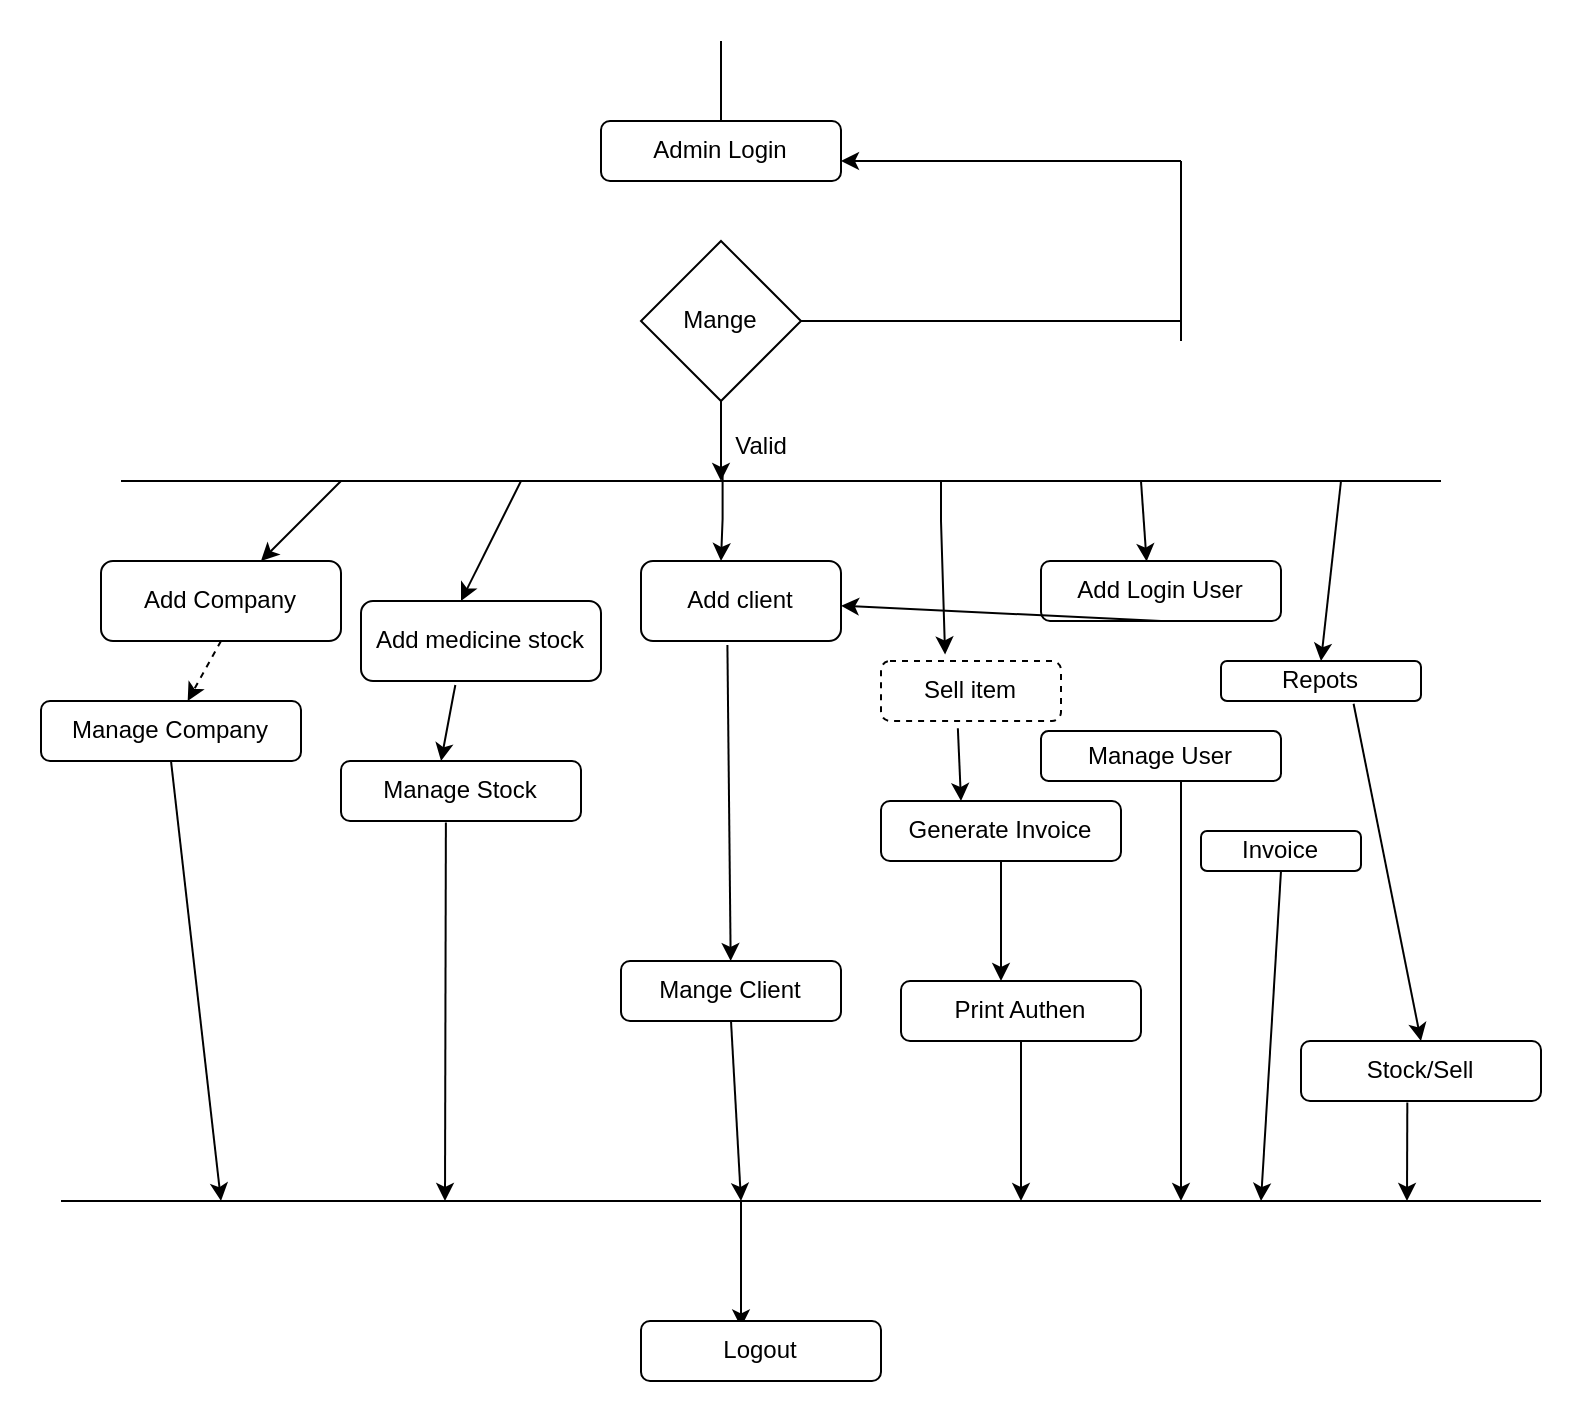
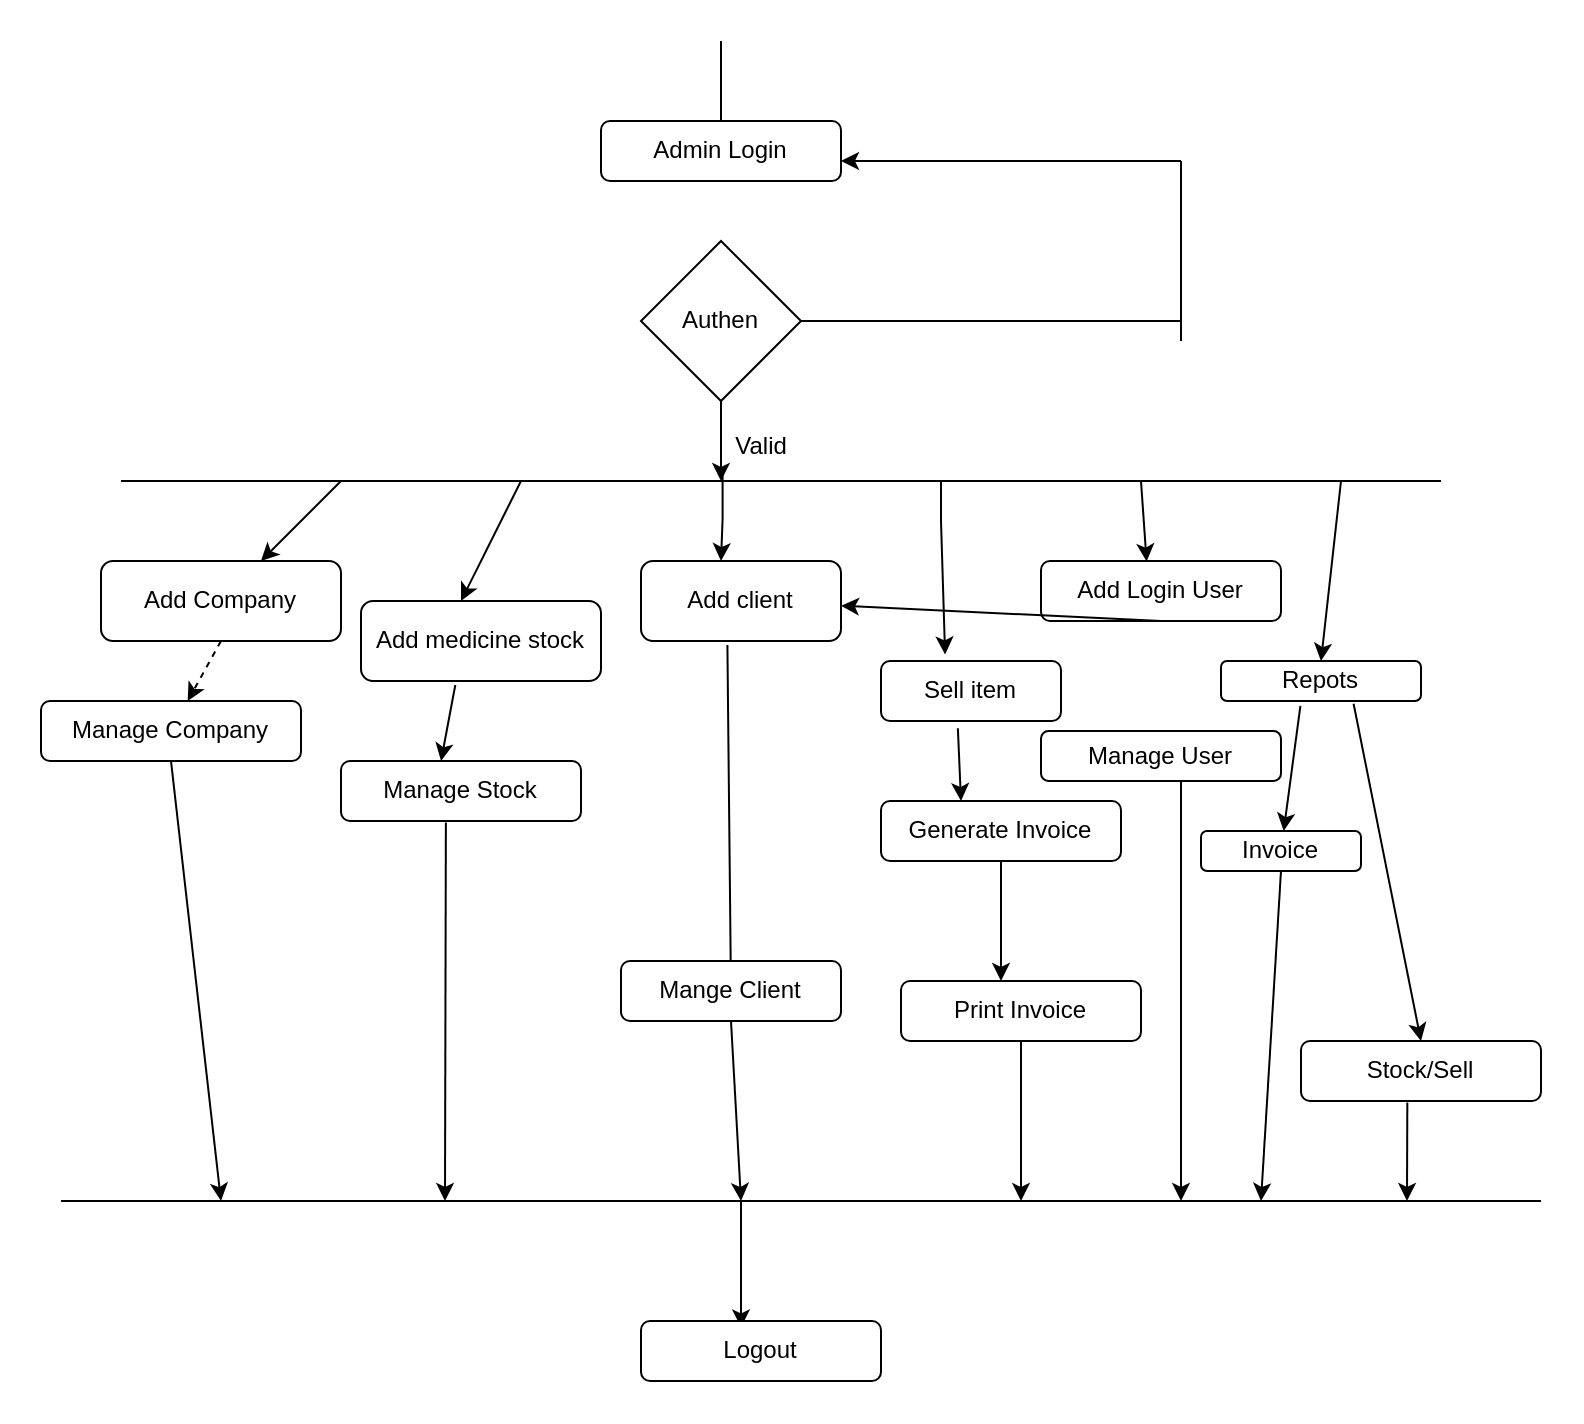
  <mxCell id="0" />
  <mxCell id="1" parent="0" />
  <mxCell id="2" value="Admin Login" style="rounded=1;whiteSpace=wrap;html=1;" vertex="1" parent="1"><mxGeometry x="300" y="60" width="120" height="30" as="geometry" /></mxCell>
  <mxCell id="3" value="" style="endArrow=none;html=1;rounded=0;exitX=0.5;exitY=0;exitDx=0;exitDy=0;" edge="1" parent="1" source="2"><mxGeometry width="50" height="50" relative="1" as="geometry"><mxPoint x="340" y="220" as="sourcePoint" /><mxPoint x="360" y="20" as="targetPoint" /></mxGeometry></mxCell>
- <mxCell id="4" value="Mange" style="rhombus;whiteSpace=wrap;html=1;" vertex="1" parent="1"><mxGeometry x="320" y="120" width="80" height="80" as="geometry" /></mxCell>
+ <mxCell id="4" value="Authen" style="rhombus;whiteSpace=wrap;html=1;" vertex="1" parent="1"><mxGeometry x="320" y="120" width="80" height="80" as="geometry" /></mxCell>
  <mxCell id="5" value="" style="endArrow=classic;html=1;rounded=0;exitX=0.5;exitY=1;exitDx=0;exitDy=0;" edge="1" parent="1" source="4"><mxGeometry width="50" height="50" relative="1" as="geometry"><mxPoint x="340" y="230" as="sourcePoint" /><mxPoint x="360" y="240" as="targetPoint" /></mxGeometry></mxCell>
  <mxCell id="6" value="" style="endArrow=none;html=1;rounded=0;" edge="1" parent="1"><mxGeometry width="50" height="50" relative="1" as="geometry"><mxPoint x="60" y="240" as="sourcePoint" /><mxPoint x="720" y="240" as="targetPoint" /></mxGeometry></mxCell>
  <mxCell id="7" value="" style="endArrow=none;html=1;rounded=0;exitX=1;exitY=0.5;exitDx=0;exitDy=0;" edge="1" parent="1" source="4"><mxGeometry width="50" height="50" relative="1" as="geometry"><mxPoint x="410" y="160" as="sourcePoint" /><mxPoint x="590" y="160" as="targetPoint" /></mxGeometry></mxCell>
  <mxCell id="8" value="" style="endArrow=none;html=1;rounded=0;" edge="1" parent="1"><mxGeometry width="50" height="50" relative="1" as="geometry"><mxPoint x="590" y="170" as="sourcePoint" /><mxPoint x="590" y="80" as="targetPoint" /></mxGeometry></mxCell>
  <mxCell id="9" value="" style="endArrow=classic;html=1;rounded=0;" edge="1" parent="1"><mxGeometry width="50" height="50" relative="1" as="geometry"><mxPoint x="590" y="80" as="sourcePoint" /><mxPoint x="420" y="80" as="targetPoint" /></mxGeometry></mxCell>
  <mxCell id="10" value="Valid" style="text;html=1;align=center;verticalAlign=middle;resizable=0;points=[];autosize=1;strokeColor=none;fillColor=none;" vertex="1" parent="1"><mxGeometry x="355" y="208" width="50" height="30" as="geometry" /></mxCell>
  <mxCell id="11" value="" style="endArrow=classic;html=1;rounded=0;" edge="1" parent="1" target="12"><mxGeometry width="50" height="50" relative="1" as="geometry"><mxPoint x="170" y="240" as="sourcePoint" /><mxPoint x="120" y="300" as="targetPoint" /></mxGeometry></mxCell>
  <mxCell id="12" value="Add Company" style="rounded=1;whiteSpace=wrap;html=1;" vertex="1" parent="1"><mxGeometry x="50" y="280" width="120" height="40" as="geometry" /></mxCell>
  <mxCell id="13" value="" style="endArrow=classic;html=1;rounded=0;" edge="1" parent="1"><mxGeometry width="50" height="50" relative="1" as="geometry"><mxPoint x="260" y="240" as="sourcePoint" /><mxPoint x="230" y="300" as="targetPoint" /><Array as="points"><mxPoint x="230" y="300" /></Array></mxGeometry></mxCell>
- <mxCell id="14" value="Sell item" style="rounded=1;whiteSpace=wrap;html=1;dashed=1;" vertex="1" parent="1"><mxGeometry x="440" y="330" width="90" height="30" as="geometry" /></mxCell>
+ <mxCell id="14" value="Sell item" style="rounded=1;whiteSpace=wrap;html=1;" vertex="1" parent="1"><mxGeometry x="440" y="330" width="90" height="30" as="geometry" /></mxCell>
  <mxCell id="15" style="edgeStyle=orthogonalEdgeStyle;rounded=0;orthogonalLoop=1;jettySize=auto;html=1;exitX=0.116;exitY=0.973;exitDx=0;exitDy=0;exitPerimeter=0;" edge="1" parent="1" source="10"><mxGeometry relative="1" as="geometry"><mxPoint x="360" y="280" as="targetPoint" /><mxPoint x="390" y="250" as="sourcePoint" /></mxGeometry></mxCell>
  <mxCell id="16" value="Add client" style="rounded=1;whiteSpace=wrap;html=1;" vertex="1" parent="1"><mxGeometry x="320" y="280" width="100" height="40" as="geometry" /></mxCell>
  <mxCell id="17" value="Add medicine stock" style="rounded=1;whiteSpace=wrap;html=1;" vertex="1" parent="1"><mxGeometry x="180" y="300" width="120" height="40" as="geometry" /></mxCell>
  <mxCell id="18" value="" style="endArrow=classic;html=1;rounded=0;entryX=0.356;entryY=-0.11;entryDx=0;entryDy=0;entryPerimeter=0;" edge="1" parent="1" target="14"><mxGeometry width="50" height="50" relative="1" as="geometry"><mxPoint x="490" y="240" as="sourcePoint" /><mxPoint x="380" y="260" as="targetPoint" /><Array as="points"><mxPoint x="470" y="240" /><mxPoint x="470" y="260" /></Array></mxGeometry></mxCell>
  <mxCell id="19" value="Add Login User" style="rounded=1;whiteSpace=wrap;html=1;" vertex="1" parent="1"><mxGeometry x="520" y="280" width="120" height="30" as="geometry" /></mxCell>
  <mxCell id="20" value="" style="endArrow=classic;html=1;rounded=0;entryX=0.44;entryY=0.01;entryDx=0;entryDy=0;entryPerimeter=0;" edge="1" parent="1" target="19"><mxGeometry width="50" height="50" relative="1" as="geometry"><mxPoint x="570" y="240" as="sourcePoint" /><mxPoint x="610" y="230" as="targetPoint" /></mxGeometry></mxCell>
  <mxCell id="21" value="Repots" style="rounded=1;whiteSpace=wrap;html=1;" vertex="1" parent="1"><mxGeometry x="610" y="330" width="100" height="20" as="geometry" /></mxCell>
  <mxCell id="22" value="" style="endArrow=classic;html=1;rounded=0;entryX=0.5;entryY=0;entryDx=0;entryDy=0;" edge="1" parent="1" target="21"><mxGeometry width="50" height="50" relative="1" as="geometry"><mxPoint x="670" y="240" as="sourcePoint" /><mxPoint x="380" y="260" as="targetPoint" /></mxGeometry></mxCell>
  <mxCell id="23" value="" style="endArrow=classic;html=1;rounded=0;exitX=0.5;exitY=1;exitDx=0;exitDy=0;dashed=1;" edge="1" parent="1" source="12" target="24"><mxGeometry width="50" height="50" relative="1" as="geometry"><mxPoint x="330" y="400" as="sourcePoint" /><mxPoint x="110" y="380" as="targetPoint" /></mxGeometry></mxCell>
  <mxCell id="24" value="Manage Company" style="rounded=1;whiteSpace=wrap;html=1;" vertex="1" parent="1"><mxGeometry x="20" y="350" width="130" height="30" as="geometry" /></mxCell>
  <mxCell id="25" value="" style="endArrow=classic;html=1;rounded=0;exitX=0.393;exitY=1.05;exitDx=0;exitDy=0;exitPerimeter=0;" edge="1" parent="1" source="17"><mxGeometry width="50" height="50" relative="1" as="geometry"><mxPoint x="320" y="350" as="sourcePoint" /><mxPoint x="220" y="380" as="targetPoint" /></mxGeometry></mxCell>
  <mxCell id="26" value="Manage Stock" style="rounded=1;whiteSpace=wrap;html=1;" vertex="1" parent="1"><mxGeometry x="170" y="380" width="120" height="30" as="geometry" /></mxCell>
- <mxCell id="27" value="" style="endArrow=classic;html=1;rounded=0;exitX=0.432;exitY=1.05;exitDx=0;exitDy=0;exitPerimeter=0;" edge="1" parent="1" source="16" target="28"><mxGeometry width="50" height="50" relative="1" as="geometry"><mxPoint x="320" y="360" as="sourcePoint" /><mxPoint x="360" y="400" as="targetPoint" /></mxGeometry></mxCell>
+ <mxCell id="27" value="" style="endArrow=none;html=1;rounded=0;exitX=0.432;exitY=1.05;exitDx=0;exitDy=0;exitPerimeter=0;" edge="1" parent="1" source="16" target="28"><mxGeometry width="50" height="50" relative="1" as="geometry"><mxPoint x="320" y="360" as="sourcePoint" /><mxPoint x="360" y="400" as="targetPoint" /></mxGeometry></mxCell>
  <mxCell id="28" value="Mange Client" style="rounded=1;whiteSpace=wrap;html=1;" vertex="1" parent="1"><mxGeometry x="310" y="480" width="110" height="30" as="geometry" /></mxCell>
  <mxCell id="29" value="" style="endArrow=classic;html=1;rounded=0;exitX=0.427;exitY=1.12;exitDx=0;exitDy=0;exitPerimeter=0;" edge="1" parent="1" source="14"><mxGeometry width="50" height="50" relative="1" as="geometry"><mxPoint x="320" y="310" as="sourcePoint" /><mxPoint x="480" y="400" as="targetPoint" /></mxGeometry></mxCell>
  <mxCell id="30" value="Generate Invoice" style="rounded=1;whiteSpace=wrap;html=1;" vertex="1" parent="1"><mxGeometry x="440" y="400" width="120" height="30" as="geometry" /></mxCell>
  <mxCell id="31" value="" style="endArrow=classic;html=1;rounded=0;exitX=0.5;exitY=1;exitDx=0;exitDy=0;" edge="1" parent="1" source="30"><mxGeometry width="50" height="50" relative="1" as="geometry"><mxPoint x="310" y="450" as="sourcePoint" /><mxPoint x="500" y="490" as="targetPoint" /></mxGeometry></mxCell>
- <mxCell id="32" value="Print Authen" style="rounded=1;whiteSpace=wrap;html=1;" vertex="1" parent="1"><mxGeometry x="450" y="490" width="120" height="30" as="geometry" /></mxCell>
+ <mxCell id="32" value="Print Invoice" style="rounded=1;whiteSpace=wrap;html=1;" vertex="1" parent="1"><mxGeometry x="450" y="490" width="120" height="30" as="geometry" /></mxCell>
  <mxCell id="33" value="" style="endArrow=classic;html=1;rounded=0;exitX=0.5;exitY=1;exitDx=0;exitDy=0;" edge="1" parent="1" source="24"><mxGeometry width="50" height="50" relative="1" as="geometry"><mxPoint x="310" y="390" as="sourcePoint" /><mxPoint x="110" y="600" as="targetPoint" /></mxGeometry></mxCell>
  <mxCell id="34" value="" style="endArrow=classic;html=1;rounded=0;exitX=0.437;exitY=1.027;exitDx=0;exitDy=0;exitPerimeter=0;" edge="1" parent="1" source="26"><mxGeometry width="50" height="50" relative="1" as="geometry"><mxPoint x="340" y="390" as="sourcePoint" /><mxPoint x="222" y="600" as="targetPoint" /></mxGeometry></mxCell>
  <mxCell id="35" value="" style="endArrow=classic;html=1;rounded=0;exitX=0.5;exitY=1;exitDx=0;exitDy=0;" edge="1" parent="1" source="28"><mxGeometry width="50" height="50" relative="1" as="geometry"><mxPoint x="340" y="480" as="sourcePoint" /><mxPoint x="370" y="600" as="targetPoint" /></mxGeometry></mxCell>
  <mxCell id="36" value="" style="endArrow=classic;html=1;rounded=0;exitX=0.5;exitY=1;exitDx=0;exitDy=0;" edge="1" parent="1" source="19" target="16"><mxGeometry width="50" height="50" relative="1" as="geometry"><mxPoint x="340" y="480" as="sourcePoint" /><mxPoint x="580" y="370" as="targetPoint" /></mxGeometry></mxCell>
  <mxCell id="37" value="" style="endArrow=classic;html=1;rounded=0;exitX=0.5;exitY=1;exitDx=0;exitDy=0;" edge="1" parent="1" source="32"><mxGeometry width="50" height="50" relative="1" as="geometry"><mxPoint x="340" y="480" as="sourcePoint" /><mxPoint x="510" y="600" as="targetPoint" /></mxGeometry></mxCell>
  <mxCell id="38" value="Manage User" style="rounded=1;whiteSpace=wrap;html=1;" vertex="1" parent="1"><mxGeometry x="520" y="365" width="120" height="25" as="geometry" /></mxCell>
  <mxCell id="39" value="" style="endArrow=classic;html=1;rounded=0;exitX=0.5;exitY=1;exitDx=0;exitDy=0;" edge="1" parent="1"><mxGeometry width="50" height="50" relative="1" as="geometry"><mxPoint x="590" y="390" as="sourcePoint" /><mxPoint x="590" y="600" as="targetPoint" /></mxGeometry></mxCell>
+ <mxCell id="40" value="" style="endArrow=classic;html=1;rounded=0;exitX=0.397;exitY=1.12;exitDx=0;exitDy=0;exitPerimeter=0;" edge="1" parent="1" source="21" target="41"><mxGeometry width="50" height="50" relative="1" as="geometry"><mxPoint x="340" y="480" as="sourcePoint" /><mxPoint x="640" y="480" as="targetPoint" /></mxGeometry></mxCell>
  <mxCell id="41" value="Invoice" style="rounded=1;whiteSpace=wrap;html=1;" vertex="1" parent="1"><mxGeometry x="600" y="415" width="80" height="20" as="geometry" /></mxCell>
  <mxCell id="42" value="" style="endArrow=classic;html=1;rounded=0;exitX=0.663;exitY=1.067;exitDx=0;exitDy=0;exitPerimeter=0;" edge="1" parent="1" source="21"><mxGeometry width="50" height="50" relative="1" as="geometry"><mxPoint x="340" y="480" as="sourcePoint" /><mxPoint x="710" y="520" as="targetPoint" /></mxGeometry></mxCell>
  <mxCell id="43" value="Stock/Sell" style="rounded=1;whiteSpace=wrap;html=1;" vertex="1" parent="1"><mxGeometry x="650" y="520" width="120" height="30" as="geometry" /></mxCell>
  <mxCell id="44" value="" style="endArrow=classic;html=1;rounded=0;exitX=0.5;exitY=1;exitDx=0;exitDy=0;" edge="1" parent="1" source="41"><mxGeometry width="50" height="50" relative="1" as="geometry"><mxPoint x="340" y="480" as="sourcePoint" /><mxPoint x="630" y="600" as="targetPoint" /></mxGeometry></mxCell>
  <mxCell id="45" value="" style="endArrow=classic;html=1;rounded=0;exitX=0.443;exitY=1.027;exitDx=0;exitDy=0;exitPerimeter=0;" edge="1" parent="1" source="43"><mxGeometry width="50" height="50" relative="1" as="geometry"><mxPoint x="340" y="480" as="sourcePoint" /><mxPoint x="703" y="600" as="targetPoint" /></mxGeometry></mxCell>
  <mxCell id="46" value="" style="endArrow=none;html=1;rounded=0;" edge="1" parent="1"><mxGeometry width="50" height="50" relative="1" as="geometry"><mxPoint x="30" y="600" as="sourcePoint" /><mxPoint x="770" y="600" as="targetPoint" /></mxGeometry></mxCell>
  <mxCell id="47" value="" style="endArrow=classic;html=1;rounded=0;" edge="1" parent="1"><mxGeometry width="50" height="50" relative="1" as="geometry"><mxPoint x="370" y="600" as="sourcePoint" /><mxPoint x="370" y="663.2" as="targetPoint" /></mxGeometry></mxCell>
  <mxCell id="48" value="Logout" style="rounded=1;whiteSpace=wrap;html=1;" vertex="1" parent="1"><mxGeometry x="320" y="660" width="120" height="30" as="geometry" /></mxCell>
